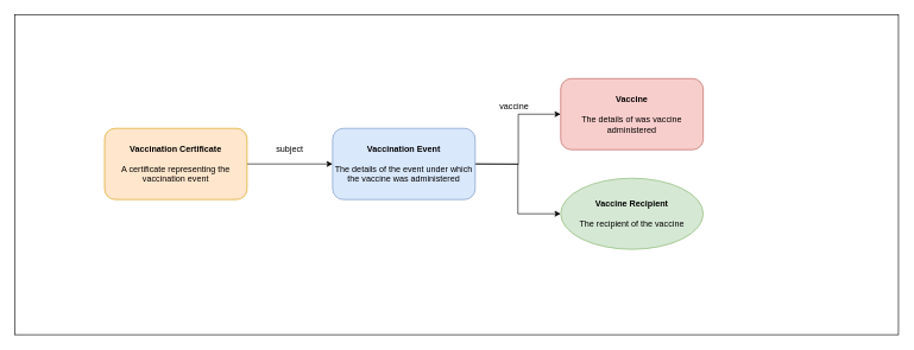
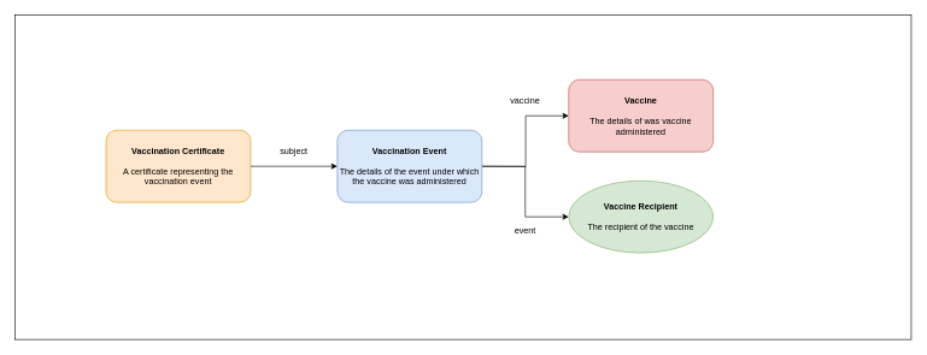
  <mxCell id="0" />
  <mxCell id="1" parent="0" />
  <mxCell id="2" value="" style="rounded=0;whiteSpace=wrap;html=1;" parent="1" vertex="1"><mxGeometry x="20" y="20" width="1240" height="450" as="geometry" /></mxCell>
  <mxCell id="3" style="edgeStyle=orthogonalEdgeStyle;rounded=0;orthogonalLoop=1;jettySize=auto;html=1;exitX=1;exitY=0.5;exitDx=0;exitDy=0;entryX=0;entryY=0.5;entryDx=0;entryDy=0;" parent="1" target="4" edge="1"><mxGeometry relative="1" as="geometry"><mxPoint x="666" y="230" as="sourcePoint" /></mxGeometry></mxCell>
  <mxCell id="4" value="&lt;font&gt;&lt;b&gt;Vaccine&lt;/b&gt;&lt;br&gt;&lt;br&gt;The details of was vaccine administered&lt;br&gt;&lt;/font&gt;" style="rounded=1;whiteSpace=wrap;html=1;fillColor=#f8cecc;strokeColor=#b85450;" parent="1" vertex="1"><mxGeometry x="786" y="110" width="200" height="100" as="geometry" /></mxCell>
- <mxCell id="5" value="vaccine" style="text;html=1;strokeColor=none;fillColor=none;align=center;verticalAlign=middle;whiteSpace=wrap;rounded=0;" parent="1" vertex="1"><mxGeometry x="701" y="140" width="40" height="20" as="geometry" /></mxCell>
+ <mxCell id="5" value="vaccine" style="text;html=1;strokeColor=none;fillColor=none;align=center;verticalAlign=middle;whiteSpace=wrap;rounded=0;" parent="1" vertex="1"><mxGeometry x="706" y="130" width="40" height="20" as="geometry" /></mxCell>
+ <mxCell id="6" value="event" style="text;html=1;strokeColor=none;fillColor=none;align=center;verticalAlign=middle;whiteSpace=wrap;rounded=0;" parent="1" vertex="1"><mxGeometry x="706" y="310" width="40" height="20" as="geometry" /></mxCell>
  <mxCell id="7" style="edgeStyle=orthogonalEdgeStyle;rounded=0;orthogonalLoop=1;jettySize=auto;html=1;exitX=1;exitY=0.5;exitDx=0;exitDy=0;entryX=0;entryY=0.5;entryDx=0;entryDy=0;" parent="1" source="8" edge="1"><mxGeometry relative="1" as="geometry"><mxPoint x="466" y="230" as="targetPoint" /></mxGeometry></mxCell>
  <mxCell id="8" value="&lt;font&gt;&lt;b&gt;Vaccination Certificate&lt;/b&gt;&lt;br&gt;&lt;br&gt;A certificate representing the vaccination event&lt;br&gt;&lt;/font&gt;" style="rounded=1;whiteSpace=wrap;html=1;fillColor=#ffe6cc;strokeColor=#d79b00;" parent="1" vertex="1"><mxGeometry x="146" y="180" width="200" height="100" as="geometry" /></mxCell>
  <mxCell id="9" value="subject" style="text;html=1;strokeColor=none;fillColor=none;align=center;verticalAlign=middle;whiteSpace=wrap;rounded=0;" parent="1" vertex="1"><mxGeometry x="386" y="200" width="40" height="20" as="geometry" /></mxCell>
  <mxCell id="10" value="&lt;font&gt;&lt;b&gt;Vaccine Recipient&lt;/b&gt;&lt;br&gt;&lt;br&gt;The recipient of the vaccine&lt;br&gt;&lt;/font&gt;" style="ellipse;whiteSpace=wrap;html=1;fillColor=#d5e8d4;strokeColor=#82b366;" vertex="1" parent="1"><mxGeometry x="786" y="250" width="200" height="100" as="geometry" /></mxCell>
  <mxCell id="11" style="edgeStyle=orthogonalEdgeStyle;rounded=0;orthogonalLoop=1;jettySize=auto;html=1;exitX=1;exitY=0.5;exitDx=0;exitDy=0;entryX=0;entryY=0.5;entryDx=0;entryDy=0;" edge="1" parent="1" source="12" target="10"><mxGeometry relative="1" as="geometry" /></mxCell>
  <mxCell id="12" value="&lt;font&gt;&lt;b&gt;Vaccination Event&lt;/b&gt;&lt;br&gt;&lt;br&gt;The details of the event under which the vaccine was administered&lt;br&gt;&lt;/font&gt;" style="rounded=1;whiteSpace=wrap;html=1;fillColor=#dae8fc;strokeColor=#6c8ebf;" vertex="1" parent="1"><mxGeometry x="466" y="180" width="200" height="100" as="geometry" /></mxCell>
